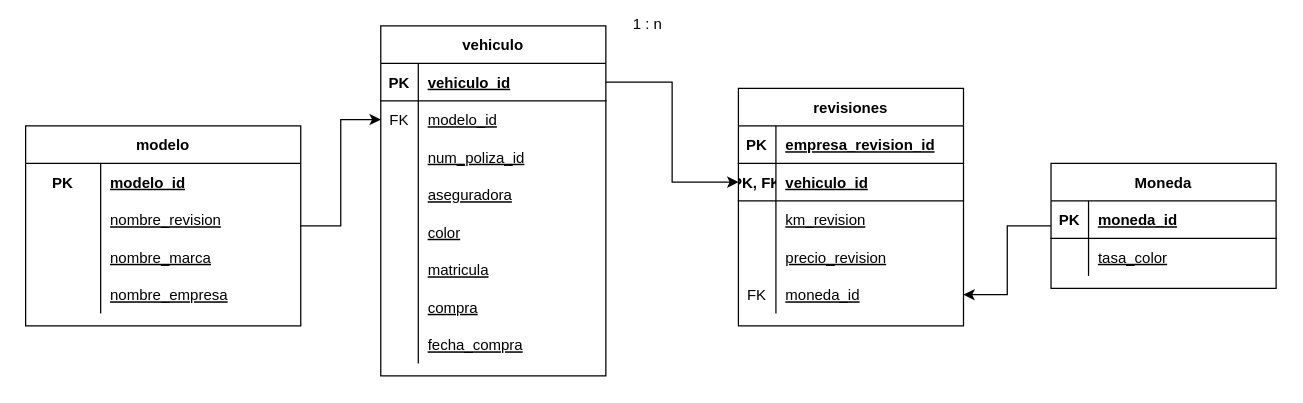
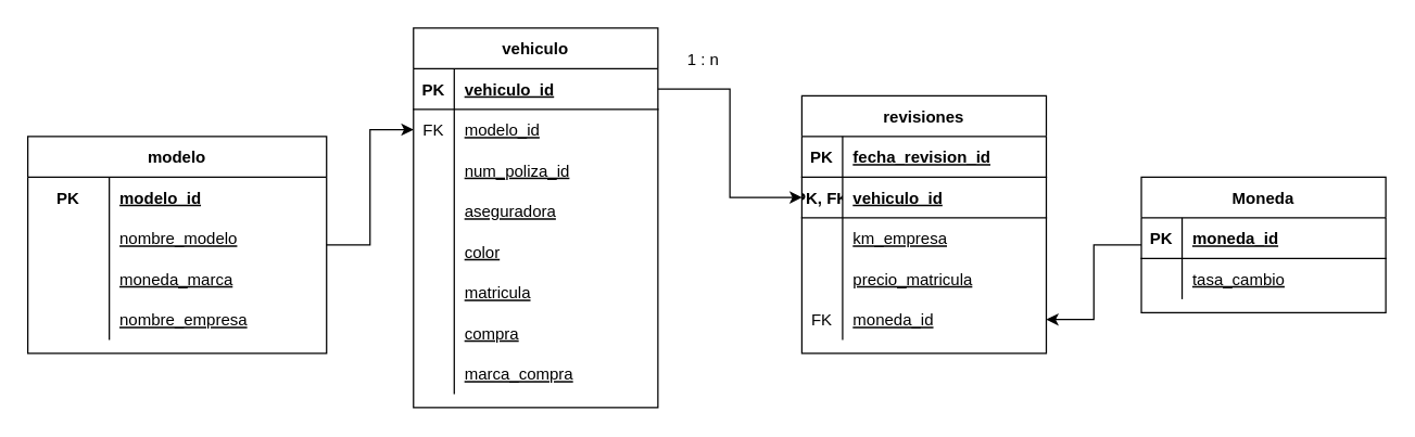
  <mxCell id="0" />
  <mxCell id="1" parent="0" />
  <mxCell id="2" value="vehiculo" style="shape=table;startSize=30;container=1;collapsible=1;childLayout=tableLayout;fixedRows=1;rowLines=0;fontStyle=1;align=center;resizeLast=1;" parent="1" vertex="1"><mxGeometry x="304" y="20" width="180" height="280" as="geometry" /></mxCell>
  <mxCell id="3" value="" style="shape=tableRow;horizontal=0;startSize=0;swimlaneHead=0;swimlaneBody=0;fillColor=none;collapsible=0;dropTarget=0;points=[[0,0.5],[1,0.5]];portConstraint=eastwest;top=0;left=0;right=0;bottom=1;" parent="2" vertex="1"><mxGeometry y="30" width="180" height="30" as="geometry" /></mxCell>
  <mxCell id="4" value="PK" style="shape=partialRectangle;connectable=0;fillColor=none;top=0;left=0;bottom=0;right=0;fontStyle=1;overflow=hidden;" parent="3" vertex="1"><mxGeometry width="30" height="30" as="geometry"><mxRectangle width="30" height="30" as="alternateBounds" /></mxGeometry></mxCell>
  <mxCell id="5" value="vehiculo_id" style="shape=partialRectangle;connectable=0;fillColor=none;top=0;left=0;bottom=0;right=0;align=left;spacingLeft=6;fontStyle=5;overflow=hidden;" parent="3" vertex="1"><mxGeometry x="30" width="150" height="30" as="geometry"><mxRectangle width="150" height="30" as="alternateBounds" /></mxGeometry></mxCell>
  <mxCell id="6" value="" style="shape=tableRow;horizontal=0;startSize=0;swimlaneHead=0;swimlaneBody=0;fillColor=none;collapsible=0;dropTarget=0;points=[[0,0.5],[1,0.5]];portConstraint=eastwest;top=0;left=0;right=0;bottom=0;" parent="2" vertex="1"><mxGeometry y="60" width="180" height="30" as="geometry" /></mxCell>
  <mxCell id="7" value="FK" style="shape=partialRectangle;connectable=0;fillColor=none;top=0;left=0;bottom=0;right=0;editable=1;overflow=hidden;" parent="6" vertex="1"><mxGeometry width="30" height="30" as="geometry"><mxRectangle width="30" height="30" as="alternateBounds" /></mxGeometry></mxCell>
  <mxCell id="8" value="modelo_id" style="shape=partialRectangle;connectable=0;fillColor=none;top=0;left=0;bottom=0;right=0;align=left;spacingLeft=6;overflow=hidden;fontStyle=4" parent="6" vertex="1"><mxGeometry x="30" width="150" height="30" as="geometry"><mxRectangle width="150" height="30" as="alternateBounds" /></mxGeometry></mxCell>
  <mxCell id="9" value="" style="shape=tableRow;horizontal=0;startSize=0;swimlaneHead=0;swimlaneBody=0;fillColor=none;collapsible=0;dropTarget=0;points=[[0,0.5],[1,0.5]];portConstraint=eastwest;top=0;left=0;right=0;bottom=0;" parent="2" vertex="1"><mxGeometry y="90" width="180" height="30" as="geometry" /></mxCell>
  <mxCell id="10" value="" style="shape=partialRectangle;connectable=0;fillColor=none;top=0;left=0;bottom=0;right=0;editable=1;overflow=hidden;" parent="9" vertex="1"><mxGeometry width="30" height="30" as="geometry"><mxRectangle width="30" height="30" as="alternateBounds" /></mxGeometry></mxCell>
  <mxCell id="11" value="num_poliza_id" style="shape=partialRectangle;connectable=0;fillColor=none;top=0;left=0;bottom=0;right=0;align=left;spacingLeft=6;overflow=hidden;fontStyle=4" parent="9" vertex="1"><mxGeometry x="30" width="150" height="30" as="geometry"><mxRectangle width="150" height="30" as="alternateBounds" /></mxGeometry></mxCell>
  <mxCell id="12" value="" style="shape=tableRow;horizontal=0;startSize=0;swimlaneHead=0;swimlaneBody=0;fillColor=none;collapsible=0;dropTarget=0;points=[[0,0.5],[1,0.5]];portConstraint=eastwest;top=0;left=0;right=0;bottom=0;" parent="2" vertex="1"><mxGeometry y="120" width="180" height="30" as="geometry" /></mxCell>
  <mxCell id="13" value="" style="shape=partialRectangle;connectable=0;fillColor=none;top=0;left=0;bottom=0;right=0;editable=1;overflow=hidden;" parent="12" vertex="1"><mxGeometry width="30" height="30" as="geometry"><mxRectangle width="30" height="30" as="alternateBounds" /></mxGeometry></mxCell>
  <mxCell id="14" value="aseguradora" style="shape=partialRectangle;connectable=0;fillColor=none;top=0;left=0;bottom=0;right=0;align=left;spacingLeft=6;overflow=hidden;fontStyle=4" parent="12" vertex="1"><mxGeometry x="30" width="150" height="30" as="geometry"><mxRectangle width="150" height="30" as="alternateBounds" /></mxGeometry></mxCell>
  <mxCell id="15" value="" style="shape=tableRow;horizontal=0;startSize=0;swimlaneHead=0;swimlaneBody=0;fillColor=none;collapsible=0;dropTarget=0;points=[[0,0.5],[1,0.5]];portConstraint=eastwest;top=0;left=0;right=0;bottom=0;" parent="2" vertex="1"><mxGeometry y="150" width="180" height="30" as="geometry" /></mxCell>
  <mxCell id="16" value="" style="shape=partialRectangle;connectable=0;fillColor=none;top=0;left=0;bottom=0;right=0;editable=1;overflow=hidden;" parent="15" vertex="1"><mxGeometry width="30" height="30" as="geometry"><mxRectangle width="30" height="30" as="alternateBounds" /></mxGeometry></mxCell>
  <mxCell id="17" value="color" style="shape=partialRectangle;connectable=0;fillColor=none;top=0;left=0;bottom=0;right=0;align=left;spacingLeft=6;overflow=hidden;fontStyle=4" parent="15" vertex="1"><mxGeometry x="30" width="150" height="30" as="geometry"><mxRectangle width="150" height="30" as="alternateBounds" /></mxGeometry></mxCell>
  <mxCell id="18" value="" style="shape=tableRow;horizontal=0;startSize=0;swimlaneHead=0;swimlaneBody=0;fillColor=none;collapsible=0;dropTarget=0;points=[[0,0.5],[1,0.5]];portConstraint=eastwest;top=0;left=0;right=0;bottom=0;" parent="2" vertex="1"><mxGeometry y="180" width="180" height="30" as="geometry" /></mxCell>
  <mxCell id="19" value="" style="shape=partialRectangle;connectable=0;fillColor=none;top=0;left=0;bottom=0;right=0;editable=1;overflow=hidden;" parent="18" vertex="1"><mxGeometry width="30" height="30" as="geometry"><mxRectangle width="30" height="30" as="alternateBounds" /></mxGeometry></mxCell>
  <mxCell id="20" value="matricula" style="shape=partialRectangle;connectable=0;fillColor=none;top=0;left=0;bottom=0;right=0;align=left;spacingLeft=6;overflow=hidden;fontStyle=4" parent="18" vertex="1"><mxGeometry x="30" width="150" height="30" as="geometry"><mxRectangle width="150" height="30" as="alternateBounds" /></mxGeometry></mxCell>
  <mxCell id="21" value="" style="shape=tableRow;horizontal=0;startSize=0;swimlaneHead=0;swimlaneBody=0;fillColor=none;collapsible=0;dropTarget=0;points=[[0,0.5],[1,0.5]];portConstraint=eastwest;top=0;left=0;right=0;bottom=0;" parent="2" vertex="1"><mxGeometry y="210" width="180" height="30" as="geometry" /></mxCell>
  <mxCell id="22" value="" style="shape=partialRectangle;connectable=0;fillColor=none;top=0;left=0;bottom=0;right=0;editable=1;overflow=hidden;" parent="21" vertex="1"><mxGeometry width="30" height="30" as="geometry"><mxRectangle width="30" height="30" as="alternateBounds" /></mxGeometry></mxCell>
  <mxCell id="23" value="compra" style="shape=partialRectangle;connectable=0;fillColor=none;top=0;left=0;bottom=0;right=0;align=left;spacingLeft=6;overflow=hidden;fontStyle=4" parent="21" vertex="1"><mxGeometry x="30" width="150" height="30" as="geometry"><mxRectangle width="150" height="30" as="alternateBounds" /></mxGeometry></mxCell>
  <mxCell id="24" value="" style="shape=tableRow;horizontal=0;startSize=0;swimlaneHead=0;swimlaneBody=0;fillColor=none;collapsible=0;dropTarget=0;points=[[0,0.5],[1,0.5]];portConstraint=eastwest;top=0;left=0;right=0;bottom=0;" parent="2" vertex="1"><mxGeometry y="240" width="180" height="30" as="geometry" /></mxCell>
  <mxCell id="25" value="" style="shape=partialRectangle;connectable=0;fillColor=none;top=0;left=0;bottom=0;right=0;editable=1;overflow=hidden;" parent="24" vertex="1"><mxGeometry width="30" height="30" as="geometry"><mxRectangle width="30" height="30" as="alternateBounds" /></mxGeometry></mxCell>
- <mxCell id="26" value="fecha_compra" style="shape=partialRectangle;connectable=0;fillColor=none;top=0;left=0;bottom=0;right=0;align=left;spacingLeft=6;overflow=hidden;fontStyle=4" parent="24" vertex="1"><mxGeometry x="30" width="150" height="30" as="geometry"><mxRectangle width="150" height="30" as="alternateBounds" /></mxGeometry></mxCell>
+ <mxCell id="26" value="marca_compra" style="shape=partialRectangle;connectable=0;fillColor=none;top=0;left=0;bottom=0;right=0;align=left;spacingLeft=6;overflow=hidden;fontStyle=4" parent="24" vertex="1"><mxGeometry x="30" width="150" height="30" as="geometry"><mxRectangle width="150" height="30" as="alternateBounds" /></mxGeometry></mxCell>
  <mxCell id="27" style="edgeStyle=orthogonalEdgeStyle;rounded=0;orthogonalLoop=1;jettySize=auto;html=1;entryX=0;entryY=0.5;entryDx=0;entryDy=0;" parent="1" source="28" target="6" edge="1"><mxGeometry relative="1" as="geometry" /></mxCell>
  <mxCell id="28" value="modelo" style="shape=table;startSize=30;container=1;collapsible=1;childLayout=tableLayout;fixedRows=1;rowLines=0;fontStyle=1;align=center;resizeLast=1;" parent="1" vertex="1"><mxGeometry x="20" y="100" width="220" height="160" as="geometry" /></mxCell>
  <mxCell id="29" value="" style="shape=tableRow;horizontal=0;startSize=0;swimlaneHead=0;swimlaneBody=0;fillColor=none;collapsible=0;dropTarget=0;points=[[0,0.5],[1,0.5]];portConstraint=eastwest;top=0;left=0;right=0;bottom=0;" parent="28" vertex="1"><mxGeometry y="30" width="220" height="30" as="geometry" /></mxCell>
  <mxCell id="30" value="PK" style="shape=partialRectangle;connectable=0;fillColor=none;top=0;left=0;bottom=0;right=0;fontStyle=1;overflow=hidden;" parent="29" vertex="1"><mxGeometry width="60" height="30" as="geometry"><mxRectangle width="60" height="30" as="alternateBounds" /></mxGeometry></mxCell>
  <mxCell id="31" value="modelo_id" style="shape=partialRectangle;connectable=0;fillColor=none;top=0;left=0;bottom=0;right=0;align=left;spacingLeft=6;fontStyle=5;overflow=hidden;" parent="29" vertex="1"><mxGeometry x="60" width="160" height="30" as="geometry"><mxRectangle width="160" height="30" as="alternateBounds" /></mxGeometry></mxCell>
  <mxCell id="32" value="" style="shape=tableRow;horizontal=0;startSize=0;swimlaneHead=0;swimlaneBody=0;fillColor=none;collapsible=0;dropTarget=0;points=[[0,0.5],[1,0.5]];portConstraint=eastwest;top=0;left=0;right=0;bottom=0;" parent="28" vertex="1"><mxGeometry y="60" width="220" height="30" as="geometry" /></mxCell>
  <mxCell id="33" value="" style="shape=partialRectangle;connectable=0;fillColor=none;top=0;left=0;bottom=0;right=0;editable=1;overflow=hidden;" parent="32" vertex="1"><mxGeometry width="60" height="30" as="geometry"><mxRectangle width="60" height="30" as="alternateBounds" /></mxGeometry></mxCell>
- <mxCell id="34" value="nombre_revision" style="shape=partialRectangle;connectable=0;fillColor=none;top=0;left=0;bottom=0;right=0;align=left;spacingLeft=6;overflow=hidden;fontStyle=4" parent="32" vertex="1"><mxGeometry x="60" width="160" height="30" as="geometry"><mxRectangle width="160" height="30" as="alternateBounds" /></mxGeometry></mxCell>
+ <mxCell id="34" value="nombre_modelo" style="shape=partialRectangle;connectable=0;fillColor=none;top=0;left=0;bottom=0;right=0;align=left;spacingLeft=6;overflow=hidden;fontStyle=4" parent="32" vertex="1"><mxGeometry x="60" width="160" height="30" as="geometry"><mxRectangle width="160" height="30" as="alternateBounds" /></mxGeometry></mxCell>
  <mxCell id="35" value="" style="shape=tableRow;horizontal=0;startSize=0;swimlaneHead=0;swimlaneBody=0;fillColor=none;collapsible=0;dropTarget=0;points=[[0,0.5],[1,0.5]];portConstraint=eastwest;top=0;left=0;right=0;bottom=0;" parent="28" vertex="1"><mxGeometry y="90" width="220" height="30" as="geometry" /></mxCell>
  <mxCell id="36" value="" style="shape=partialRectangle;connectable=0;fillColor=none;top=0;left=0;bottom=0;right=0;editable=1;overflow=hidden;" parent="35" vertex="1"><mxGeometry width="60" height="30" as="geometry"><mxRectangle width="60" height="30" as="alternateBounds" /></mxGeometry></mxCell>
- <mxCell id="37" value="nombre_marca" style="shape=partialRectangle;connectable=0;fillColor=none;top=0;left=0;bottom=0;right=0;align=left;spacingLeft=6;overflow=hidden;fontStyle=4" parent="35" vertex="1"><mxGeometry x="60" width="160" height="30" as="geometry"><mxRectangle width="160" height="30" as="alternateBounds" /></mxGeometry></mxCell>
+ <mxCell id="37" value="moneda_marca" style="shape=partialRectangle;connectable=0;fillColor=none;top=0;left=0;bottom=0;right=0;align=left;spacingLeft=6;overflow=hidden;fontStyle=4" parent="35" vertex="1"><mxGeometry x="60" width="160" height="30" as="geometry"><mxRectangle width="160" height="30" as="alternateBounds" /></mxGeometry></mxCell>
  <mxCell id="38" value="" style="shape=tableRow;horizontal=0;startSize=0;swimlaneHead=0;swimlaneBody=0;fillColor=none;collapsible=0;dropTarget=0;points=[[0,0.5],[1,0.5]];portConstraint=eastwest;top=0;left=0;right=0;bottom=0;" parent="28" vertex="1"><mxGeometry y="120" width="220" height="30" as="geometry" /></mxCell>
  <mxCell id="39" value="" style="shape=partialRectangle;connectable=0;fillColor=none;top=0;left=0;bottom=0;right=0;editable=1;overflow=hidden;" parent="38" vertex="1"><mxGeometry width="60" height="30" as="geometry"><mxRectangle width="60" height="30" as="alternateBounds" /></mxGeometry></mxCell>
  <mxCell id="40" value="nombre_empresa" style="shape=partialRectangle;connectable=0;fillColor=none;top=0;left=0;bottom=0;right=0;align=left;spacingLeft=6;overflow=hidden;fontStyle=4" parent="38" vertex="1"><mxGeometry x="60" width="160" height="30" as="geometry"><mxRectangle width="160" height="30" as="alternateBounds" /></mxGeometry></mxCell>
  <mxCell id="41" value="revisiones" style="shape=table;startSize=30;container=1;collapsible=1;childLayout=tableLayout;fixedRows=1;rowLines=0;fontStyle=1;align=center;resizeLast=1;" parent="1" vertex="1"><mxGeometry x="590" y="70" width="180" height="190" as="geometry" /></mxCell>
  <mxCell id="42" value="" style="shape=tableRow;horizontal=0;startSize=0;swimlaneHead=0;swimlaneBody=0;fillColor=none;collapsible=0;dropTarget=0;points=[[0,0.5],[1,0.5]];portConstraint=eastwest;top=0;left=0;right=0;bottom=1;" parent="41" vertex="1"><mxGeometry y="30" width="180" height="30" as="geometry" /></mxCell>
  <mxCell id="43" value="PK" style="shape=partialRectangle;connectable=0;fillColor=none;top=0;left=0;bottom=0;right=0;fontStyle=1;overflow=hidden;" parent="42" vertex="1"><mxGeometry width="30" height="30" as="geometry"><mxRectangle width="30" height="30" as="alternateBounds" /></mxGeometry></mxCell>
- <mxCell id="44" value="empresa_revision_id" style="shape=partialRectangle;connectable=0;fillColor=none;top=0;left=0;bottom=0;right=0;align=left;spacingLeft=6;fontStyle=5;overflow=hidden;" parent="42" vertex="1"><mxGeometry x="30" width="150" height="30" as="geometry"><mxRectangle width="150" height="30" as="alternateBounds" /></mxGeometry></mxCell>
+ <mxCell id="44" value="fecha_revision_id" style="shape=partialRectangle;connectable=0;fillColor=none;top=0;left=0;bottom=0;right=0;align=left;spacingLeft=6;fontStyle=5;overflow=hidden;" parent="42" vertex="1"><mxGeometry x="30" width="150" height="30" as="geometry"><mxRectangle width="150" height="30" as="alternateBounds" /></mxGeometry></mxCell>
  <mxCell id="45" value="" style="shape=tableRow;horizontal=0;startSize=0;swimlaneHead=0;swimlaneBody=0;fillColor=none;collapsible=0;dropTarget=0;points=[[0,0.5],[1,0.5]];portConstraint=eastwest;top=0;left=0;right=0;bottom=1;" parent="41" vertex="1"><mxGeometry y="60" width="180" height="30" as="geometry" /></mxCell>
  <mxCell id="46" value="PK, FK" style="shape=partialRectangle;connectable=0;fillColor=none;top=0;left=0;bottom=0;right=0;fontStyle=1;overflow=hidden;" parent="45" vertex="1"><mxGeometry width="30" height="30" as="geometry"><mxRectangle width="30" height="30" as="alternateBounds" /></mxGeometry></mxCell>
  <mxCell id="47" value="vehiculo_id" style="shape=partialRectangle;connectable=0;fillColor=none;top=0;left=0;bottom=0;right=0;align=left;spacingLeft=6;fontStyle=5;overflow=hidden;" parent="45" vertex="1"><mxGeometry x="30" width="150" height="30" as="geometry"><mxRectangle width="150" height="30" as="alternateBounds" /></mxGeometry></mxCell>
  <mxCell id="48" value="" style="shape=tableRow;horizontal=0;startSize=0;swimlaneHead=0;swimlaneBody=0;fillColor=none;collapsible=0;dropTarget=0;points=[[0,0.5],[1,0.5]];portConstraint=eastwest;top=0;left=0;right=0;bottom=0;" parent="41" vertex="1"><mxGeometry y="90" width="180" height="30" as="geometry" /></mxCell>
  <mxCell id="49" value="" style="shape=partialRectangle;connectable=0;fillColor=none;top=0;left=0;bottom=0;right=0;editable=1;overflow=hidden;" parent="48" vertex="1"><mxGeometry width="30" height="30" as="geometry"><mxRectangle width="30" height="30" as="alternateBounds" /></mxGeometry></mxCell>
- <mxCell id="50" value="km_revision" style="shape=partialRectangle;connectable=0;fillColor=none;top=0;left=0;bottom=0;right=0;align=left;spacingLeft=6;overflow=hidden;fontStyle=4" parent="48" vertex="1"><mxGeometry x="30" width="150" height="30" as="geometry"><mxRectangle width="150" height="30" as="alternateBounds" /></mxGeometry></mxCell>
+ <mxCell id="50" value="km_empresa" style="shape=partialRectangle;connectable=0;fillColor=none;top=0;left=0;bottom=0;right=0;align=left;spacingLeft=6;overflow=hidden;fontStyle=4" parent="48" vertex="1"><mxGeometry x="30" width="150" height="30" as="geometry"><mxRectangle width="150" height="30" as="alternateBounds" /></mxGeometry></mxCell>
  <mxCell id="51" value="" style="shape=tableRow;horizontal=0;startSize=0;swimlaneHead=0;swimlaneBody=0;fillColor=none;collapsible=0;dropTarget=0;points=[[0,0.5],[1,0.5]];portConstraint=eastwest;top=0;left=0;right=0;bottom=0;" parent="41" vertex="1"><mxGeometry y="120" width="180" height="30" as="geometry" /></mxCell>
  <mxCell id="52" value="" style="shape=partialRectangle;connectable=0;fillColor=none;top=0;left=0;bottom=0;right=0;editable=1;overflow=hidden;" parent="51" vertex="1"><mxGeometry width="30" height="30" as="geometry"><mxRectangle width="30" height="30" as="alternateBounds" /></mxGeometry></mxCell>
- <mxCell id="53" value="precio_revision" style="shape=partialRectangle;connectable=0;fillColor=none;top=0;left=0;bottom=0;right=0;align=left;spacingLeft=6;overflow=hidden;fontStyle=4" parent="51" vertex="1"><mxGeometry x="30" width="150" height="30" as="geometry"><mxRectangle width="150" height="30" as="alternateBounds" /></mxGeometry></mxCell>
+ <mxCell id="53" value="precio_matricula" style="shape=partialRectangle;connectable=0;fillColor=none;top=0;left=0;bottom=0;right=0;align=left;spacingLeft=6;overflow=hidden;fontStyle=4" parent="51" vertex="1"><mxGeometry x="30" width="150" height="30" as="geometry"><mxRectangle width="150" height="30" as="alternateBounds" /></mxGeometry></mxCell>
  <mxCell id="54" value="" style="shape=tableRow;horizontal=0;startSize=0;swimlaneHead=0;swimlaneBody=0;fillColor=none;collapsible=0;dropTarget=0;points=[[0,0.5],[1,0.5]];portConstraint=eastwest;top=0;left=0;right=0;bottom=0;" parent="41" vertex="1"><mxGeometry y="150" width="180" height="30" as="geometry" /></mxCell>
  <mxCell id="55" value="FK" style="shape=partialRectangle;connectable=0;fillColor=none;top=0;left=0;bottom=0;right=0;editable=1;overflow=hidden;" parent="54" vertex="1"><mxGeometry width="30" height="30" as="geometry"><mxRectangle width="30" height="30" as="alternateBounds" /></mxGeometry></mxCell>
  <mxCell id="56" value="moneda_id" style="shape=partialRectangle;connectable=0;fillColor=none;top=0;left=0;bottom=0;right=0;align=left;spacingLeft=6;overflow=hidden;fontStyle=4" parent="54" vertex="1"><mxGeometry x="30" width="150" height="30" as="geometry"><mxRectangle width="150" height="30" as="alternateBounds" /></mxGeometry></mxCell>
  <mxCell id="57" style="edgeStyle=orthogonalEdgeStyle;rounded=0;orthogonalLoop=1;jettySize=auto;html=1;entryX=0;entryY=0.5;entryDx=0;entryDy=0;" parent="1" source="3" target="45" edge="1"><mxGeometry relative="1" as="geometry" /></mxCell>
- <mxCell id="58" value="1 : n" style="text;strokeColor=none;fillColor=none;spacingLeft=4;spacingRight=4;overflow=hidden;rotatable=0;points=[[0,0.5],[1,0.5]];portConstraint=eastwest;fontSize=12;" parent="1" vertex="1"><mxGeometry x="500" y="5" width="40" height="30" as="geometry" /></mxCell>
+ <mxCell id="58" value="1 : n" style="text;strokeColor=none;fillColor=none;spacingLeft=4;spacingRight=4;overflow=hidden;rotatable=0;points=[[0,0.5],[1,0.5]];portConstraint=eastwest;fontSize=12;" parent="1" vertex="1"><mxGeometry x="500" y="30" width="40" height="30" as="geometry" /></mxCell>
  <mxCell id="59" style="edgeStyle=orthogonalEdgeStyle;rounded=0;orthogonalLoop=1;jettySize=auto;html=1;entryX=1;entryY=0.5;entryDx=0;entryDy=0;" parent="1" source="60" target="54" edge="1"><mxGeometry relative="1" as="geometry" /></mxCell>
  <mxCell id="60" value="Moneda" style="shape=table;startSize=30;container=1;collapsible=1;childLayout=tableLayout;fixedRows=1;rowLines=0;fontStyle=1;align=center;resizeLast=1;" parent="1" vertex="1"><mxGeometry x="840" y="130" width="180" height="100" as="geometry" /></mxCell>
  <mxCell id="61" value="" style="shape=tableRow;horizontal=0;startSize=0;swimlaneHead=0;swimlaneBody=0;fillColor=none;collapsible=0;dropTarget=0;points=[[0,0.5],[1,0.5]];portConstraint=eastwest;top=0;left=0;right=0;bottom=1;" parent="60" vertex="1"><mxGeometry y="30" width="180" height="30" as="geometry" /></mxCell>
  <mxCell id="62" value="PK" style="shape=partialRectangle;connectable=0;fillColor=none;top=0;left=0;bottom=0;right=0;fontStyle=1;overflow=hidden;" parent="61" vertex="1"><mxGeometry width="30" height="30" as="geometry"><mxRectangle width="30" height="30" as="alternateBounds" /></mxGeometry></mxCell>
  <mxCell id="63" value="moneda_id" style="shape=partialRectangle;connectable=0;fillColor=none;top=0;left=0;bottom=0;right=0;align=left;spacingLeft=6;fontStyle=5;overflow=hidden;" parent="61" vertex="1"><mxGeometry x="30" width="150" height="30" as="geometry"><mxRectangle width="150" height="30" as="alternateBounds" /></mxGeometry></mxCell>
  <mxCell id="64" value="" style="shape=tableRow;horizontal=0;startSize=0;swimlaneHead=0;swimlaneBody=0;fillColor=none;collapsible=0;dropTarget=0;points=[[0,0.5],[1,0.5]];portConstraint=eastwest;top=0;left=0;right=0;bottom=0;" parent="60" vertex="1"><mxGeometry y="60" width="180" height="30" as="geometry" /></mxCell>
  <mxCell id="65" value="" style="shape=partialRectangle;connectable=0;fillColor=none;top=0;left=0;bottom=0;right=0;editable=1;overflow=hidden;" parent="64" vertex="1"><mxGeometry width="30" height="30" as="geometry"><mxRectangle width="30" height="30" as="alternateBounds" /></mxGeometry></mxCell>
- <mxCell id="66" value="tasa_color" style="shape=partialRectangle;connectable=0;fillColor=none;top=0;left=0;bottom=0;right=0;align=left;spacingLeft=6;overflow=hidden;fontStyle=4" parent="64" vertex="1"><mxGeometry x="30" width="150" height="30" as="geometry"><mxRectangle width="150" height="30" as="alternateBounds" /></mxGeometry></mxCell>
+ <mxCell id="66" value="tasa_cambio" style="shape=partialRectangle;connectable=0;fillColor=none;top=0;left=0;bottom=0;right=0;align=left;spacingLeft=6;overflow=hidden;fontStyle=4" parent="64" vertex="1"><mxGeometry x="30" width="150" height="30" as="geometry"><mxRectangle width="150" height="30" as="alternateBounds" /></mxGeometry></mxCell>
